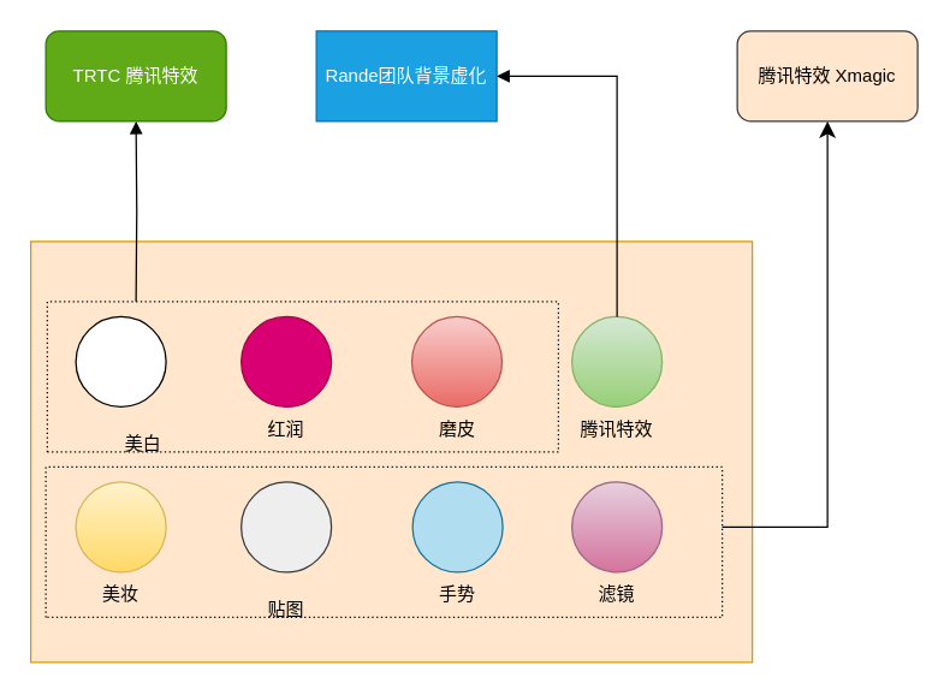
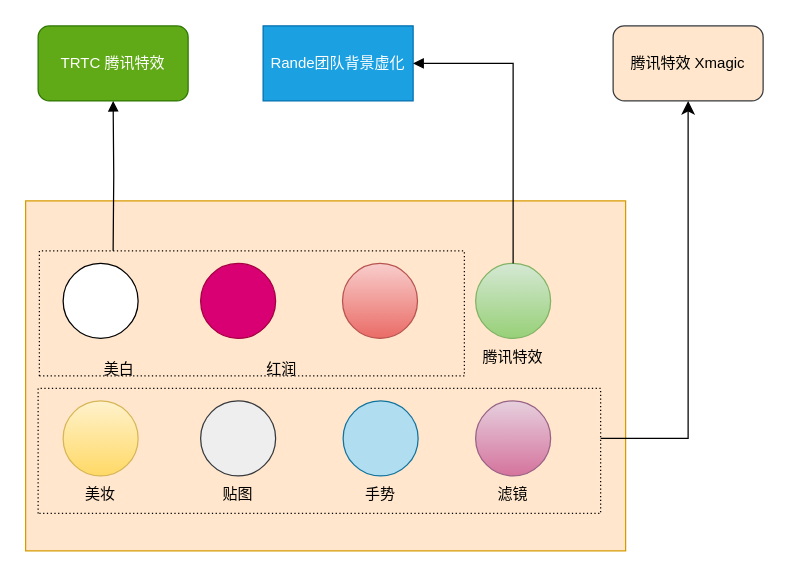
  <mxCell id="0" />
  <mxCell id="1" parent="0" />
  <mxCell id="2" value="" style="rounded=0;whiteSpace=wrap;html=1;fillColor=#ffe6cc;strokeColor=#d79b00;" vertex="1" parent="1"><mxGeometry x="20" y="160" width="480" height="280" as="geometry" /></mxCell>
  <mxCell id="3" value="" style="ellipse;whiteSpace=wrap;html=1;aspect=fixed;" vertex="1" parent="1"><mxGeometry x="50" y="210" width="60" height="60" as="geometry" /></mxCell>
  <mxCell id="4" value="" style="ellipse;whiteSpace=wrap;html=1;aspect=fixed;fillColor=#d80073;fontColor=#ffffff;strokeColor=#A50040;" vertex="1" parent="1"><mxGeometry x="160" y="210" width="60" height="60" as="geometry" /></mxCell>
  <mxCell id="5" value="" style="ellipse;whiteSpace=wrap;html=1;aspect=fixed;fillColor=#b1ddf0;strokeColor=#10739e;" vertex="1" parent="1"><mxGeometry x="274" y="320" width="60" height="60" as="geometry" /></mxCell>
  <mxCell id="6" value="" style="ellipse;whiteSpace=wrap;html=1;aspect=fixed;fillColor=#d5e8d4;gradientColor=#97d077;strokeColor=#82b366;" vertex="1" parent="1"><mxGeometry x="380" y="210" width="60" height="60" as="geometry" /></mxCell>
  <mxCell id="7" value="" style="ellipse;whiteSpace=wrap;html=1;aspect=fixed;fillColor=#fff2cc;gradientColor=#ffd966;strokeColor=#d6b656;" vertex="1" parent="1"><mxGeometry x="50" y="320" width="60" height="60" as="geometry" /></mxCell>
  <mxCell id="8" value="" style="ellipse;whiteSpace=wrap;html=1;aspect=fixed;fillColor=#eeeeee;strokeColor=#36393d;" vertex="1" parent="1"><mxGeometry x="160" y="320" width="60" height="60" as="geometry" /></mxCell>
  <mxCell id="9" value="" style="ellipse;whiteSpace=wrap;html=1;aspect=fixed;fillColor=#f8cecc;gradientColor=#ea6b66;strokeColor=#b85450;" vertex="1" parent="1"><mxGeometry x="273.5" y="210" width="60" height="60" as="geometry" /></mxCell>
  <mxCell id="10" value="" style="ellipse;whiteSpace=wrap;html=1;aspect=fixed;fillColor=#e6d0de;gradientColor=#d5739d;strokeColor=#996185;" vertex="1" parent="1"><mxGeometry x="380" y="320" width="60" height="60" as="geometry" /></mxCell>
  <mxCell id="11" value="TRTC 腾讯特效" style="rounded=1;whiteSpace=wrap;html=1;fillColor=#60a917;fontColor=#ffffff;strokeColor=#2D7600;" vertex="1" parent="1"><mxGeometry x="30" y="20" width="120" height="60" as="geometry" /></mxCell>
  <mxCell id="12" value="Rande团队背景虚化" style="whiteSpace=wrap;html=1;fillColor=#1ba1e2;strokeColor=#006EAF;fontColor=#ffffff;rounded=0;" vertex="1" parent="1"><mxGeometry x="210" y="20" width="120" height="60" as="geometry" /></mxCell>
  <mxCell id="13" value="腾讯特效 Xmagic" style="rounded=1;whiteSpace=wrap;html=1;fillColor=#ffe6cc;strokeColor=#36393d;" vertex="1" parent="1"><mxGeometry x="490" y="20" width="120" height="60" as="geometry" /></mxCell>
  <mxCell id="14" value="" style="endArrow=none;html=1;rounded=0;dashed=1;dashPattern=1 2;" edge="1" parent="1"><mxGeometry relative="1" as="geometry"><mxPoint x="31" y="300" as="sourcePoint" /><mxPoint x="31" y="300" as="targetPoint" /><Array as="points"><mxPoint x="31" y="200" /><mxPoint x="371" y="200" /><mxPoint x="371" y="300" /></Array></mxGeometry></mxCell>
  <mxCell id="15" value="" style="resizable=0;html=1;whiteSpace=wrap;align=right;verticalAlign=bottom;" connectable="0" vertex="1" parent="14"><mxGeometry x="1" relative="1" as="geometry" /></mxCell>
  <mxCell id="16" value="" style="endArrow=none;html=1;rounded=0;dashed=1;dashPattern=1 2;" edge="1" parent="1"><mxGeometry relative="1" as="geometry"><mxPoint x="30" y="410" as="sourcePoint" /><mxPoint x="30" y="410" as="targetPoint" /><Array as="points"><mxPoint x="30" y="310" /><mxPoint x="480" y="310" /><mxPoint x="480" y="410" /></Array></mxGeometry></mxCell>
  <mxCell id="17" value="" style="resizable=0;html=1;whiteSpace=wrap;align=right;verticalAlign=bottom;" connectable="0" vertex="1" parent="16"><mxGeometry x="1" relative="1" as="geometry" /></mxCell>
  <mxCell id="18" value="" style="edgeStyle=segmentEdgeStyle;endArrow=classic;html=1;curved=0;rounded=0;endSize=8;startSize=8;" edge="1" parent="1"><mxGeometry width="50" height="50" relative="1" as="geometry"><mxPoint x="480" y="350" as="sourcePoint" /><mxPoint x="550" y="80" as="targetPoint" /><Array as="points"><mxPoint x="550" y="350" /><mxPoint x="550" y="160" /></Array></mxGeometry></mxCell>
  <mxCell id="19" value="" style="endArrow=block;endFill=1;html=1;edgeStyle=orthogonalEdgeStyle;align=left;verticalAlign=top;rounded=0;exitX=0.5;exitY=0;exitDx=0;exitDy=0;entryX=1;entryY=0.5;entryDx=0;entryDy=0;" edge="1" parent="1" source="6" target="12"><mxGeometry x="-1" relative="1" as="geometry"><mxPoint x="510" y="190" as="sourcePoint" /><mxPoint x="670" y="190" as="targetPoint" /><Array as="points"><mxPoint x="410" y="50" /></Array></mxGeometry></mxCell>
  <mxCell id="20" value="美白" style="text;html=1;strokeColor=none;fillColor=none;align=center;verticalAlign=middle;whiteSpace=wrap;rounded=0;" vertex="1" parent="1"><mxGeometry x="65" y="280" width="60" height="30" as="geometry" /></mxCell>
- <mxCell id="21" value="红润" style="text;html=1;strokeColor=none;fillColor=none;align=center;verticalAlign=middle;whiteSpace=wrap;rounded=0;" vertex="1" parent="1"><mxGeometry x="160" y="270" width="60" height="30" as="geometry" /></mxCell>
- <mxCell id="22" value="磨皮" style="text;html=1;strokeColor=none;fillColor=none;align=center;verticalAlign=middle;whiteSpace=wrap;rounded=0;" vertex="1" parent="1"><mxGeometry x="274" y="270" width="60" height="30" as="geometry" /></mxCell>
+ <mxCell id="21" value="红润" style="text;html=1;strokeColor=none;fillColor=none;align=center;verticalAlign=middle;whiteSpace=wrap;rounded=0;" vertex="1" parent="1"><mxGeometry x="195" y="280" width="60" height="30" as="geometry" /></mxCell>
  <mxCell id="23" value="腾讯特效" style="text;html=1;strokeColor=none;fillColor=none;align=center;verticalAlign=middle;whiteSpace=wrap;rounded=0;" vertex="1" parent="1"><mxGeometry x="380" y="270" width="60" height="30" as="geometry" /></mxCell>
  <mxCell id="24" value="美妆" style="text;html=1;strokeColor=none;fillColor=none;align=center;verticalAlign=middle;whiteSpace=wrap;rounded=0;" vertex="1" parent="1"><mxGeometry x="50" y="380" width="60" height="30" as="geometry" /></mxCell>
- <mxCell id="25" value="贴图" style="text;html=1;strokeColor=none;fillColor=none;align=center;verticalAlign=middle;whiteSpace=wrap;rounded=0;" vertex="1" parent="1"><mxGeometry x="160" y="390" width="60" height="30" as="geometry" /></mxCell>
+ <mxCell id="25" value="贴图" style="text;html=1;strokeColor=none;fillColor=none;align=center;verticalAlign=middle;whiteSpace=wrap;rounded=0;" vertex="1" parent="1"><mxGeometry x="160" y="380" width="60" height="30" as="geometry" /></mxCell>
  <mxCell id="26" value="手势" style="text;html=1;strokeColor=none;fillColor=none;align=center;verticalAlign=middle;whiteSpace=wrap;rounded=0;" vertex="1" parent="1"><mxGeometry x="274" y="380" width="60" height="30" as="geometry" /></mxCell>
  <mxCell id="27" value="滤镜" style="text;html=1;strokeColor=none;fillColor=none;align=center;verticalAlign=middle;whiteSpace=wrap;rounded=0;" vertex="1" parent="1"><mxGeometry x="380" y="380" width="60" height="30" as="geometry" /></mxCell>
  <mxCell id="28" value="" style="endArrow=block;endFill=1;html=1;edgeStyle=orthogonalEdgeStyle;align=left;verticalAlign=top;rounded=0;entryX=0.5;entryY=1;entryDx=0;entryDy=0;" edge="1" parent="1" target="11"><mxGeometry x="-1" relative="1" as="geometry"><mxPoint x="90" y="200" as="sourcePoint" /><mxPoint x="670" y="180" as="targetPoint" /></mxGeometry></mxCell>
